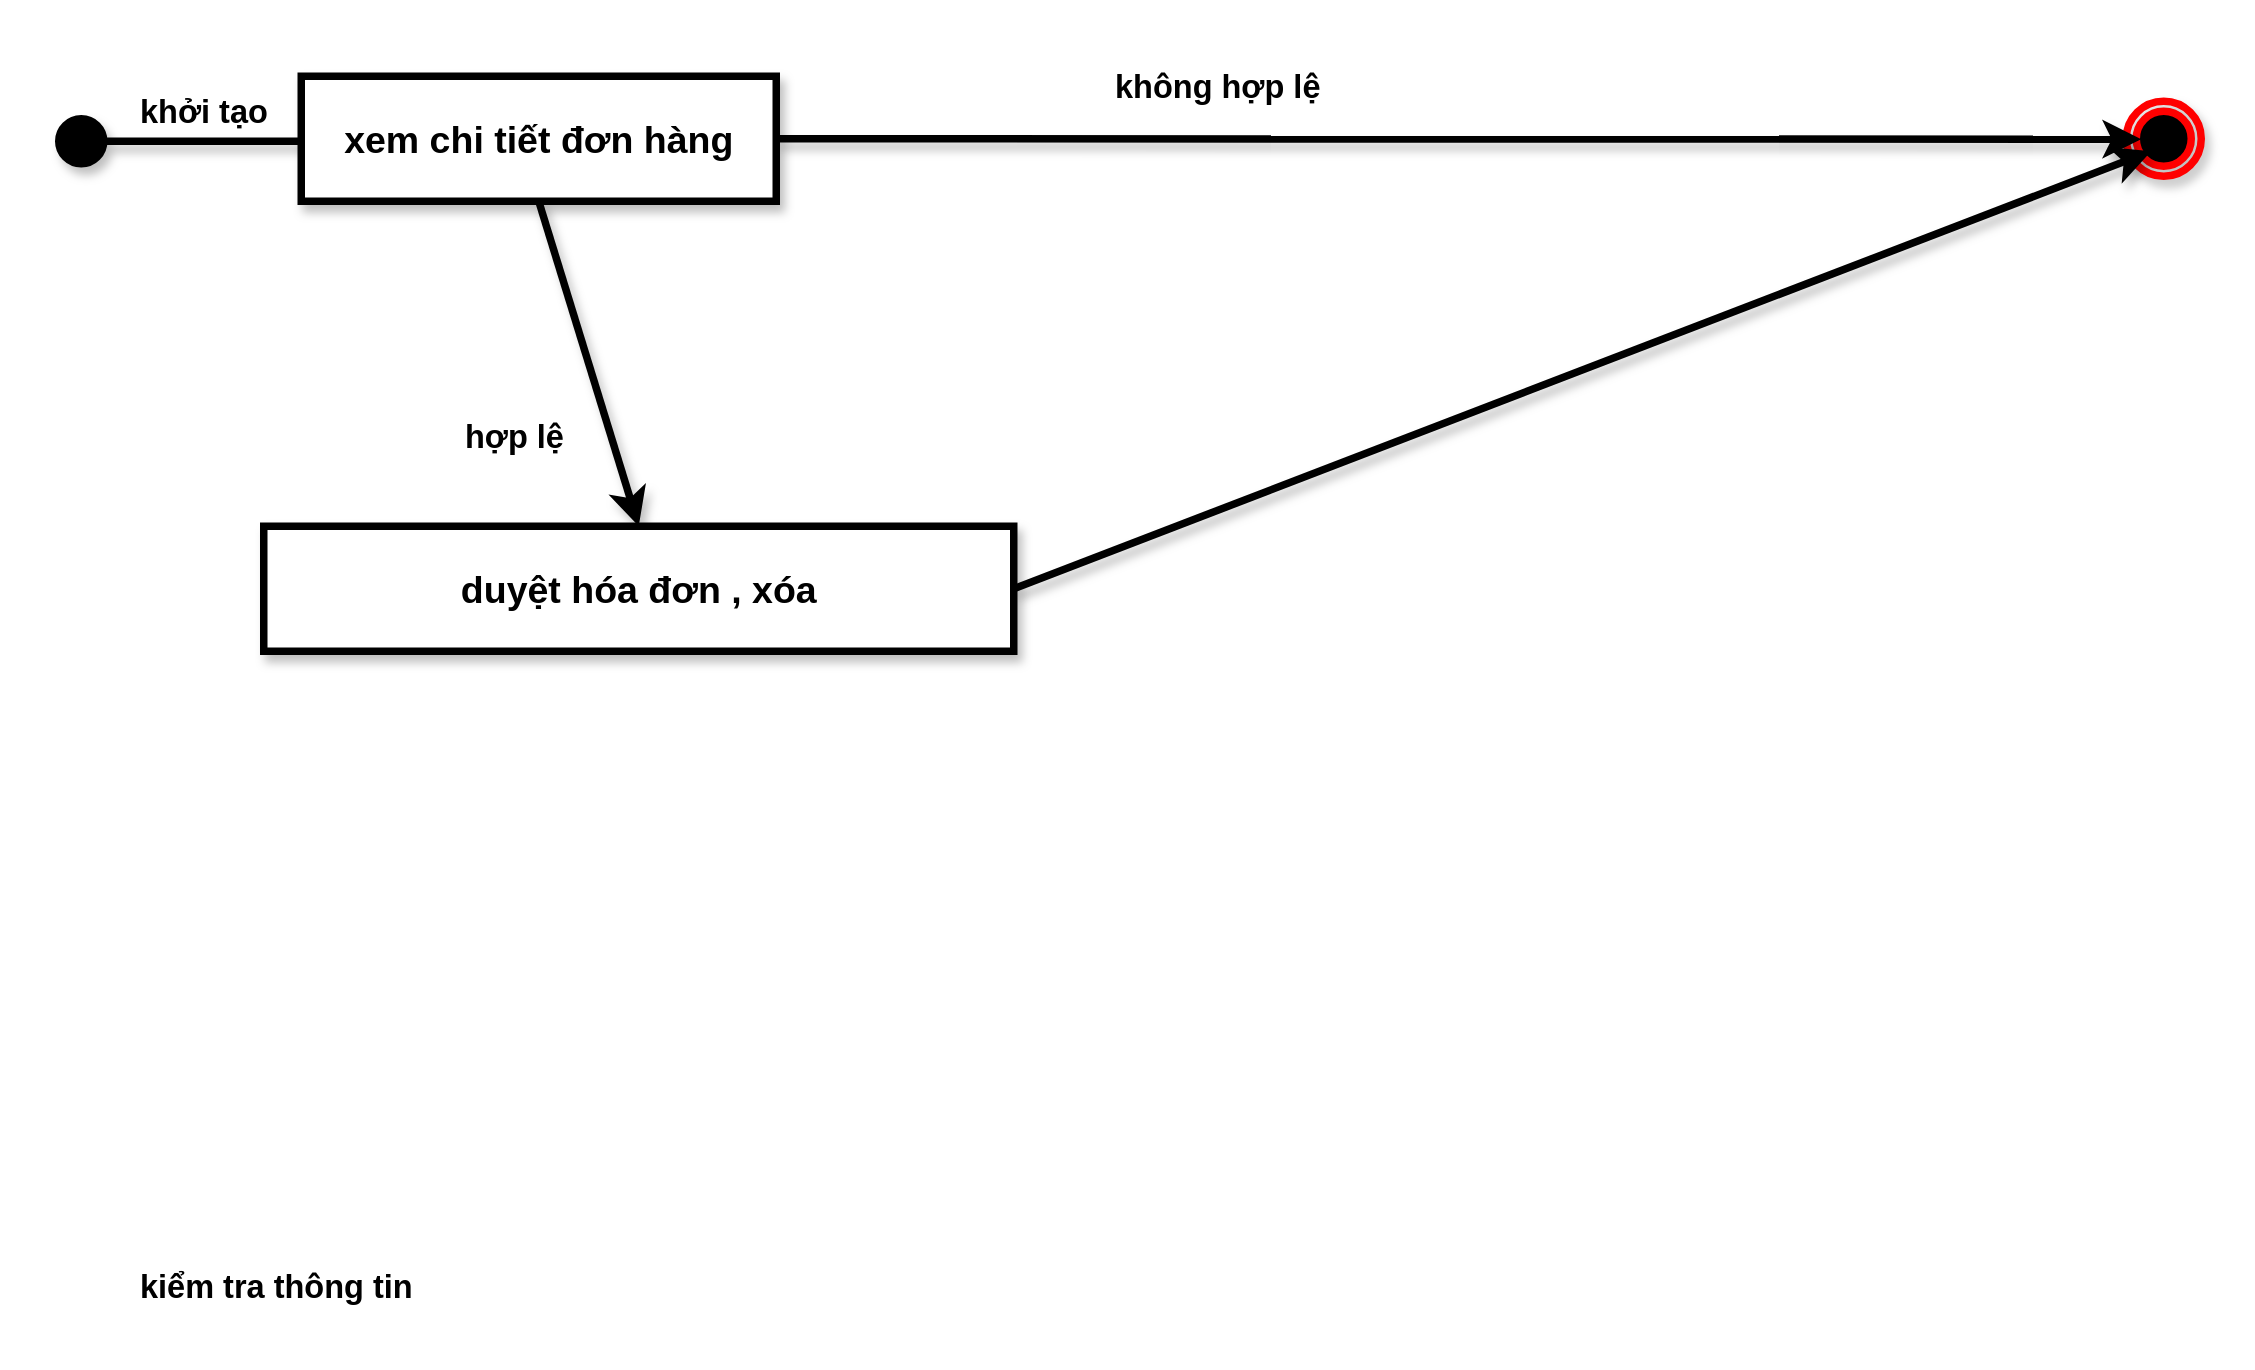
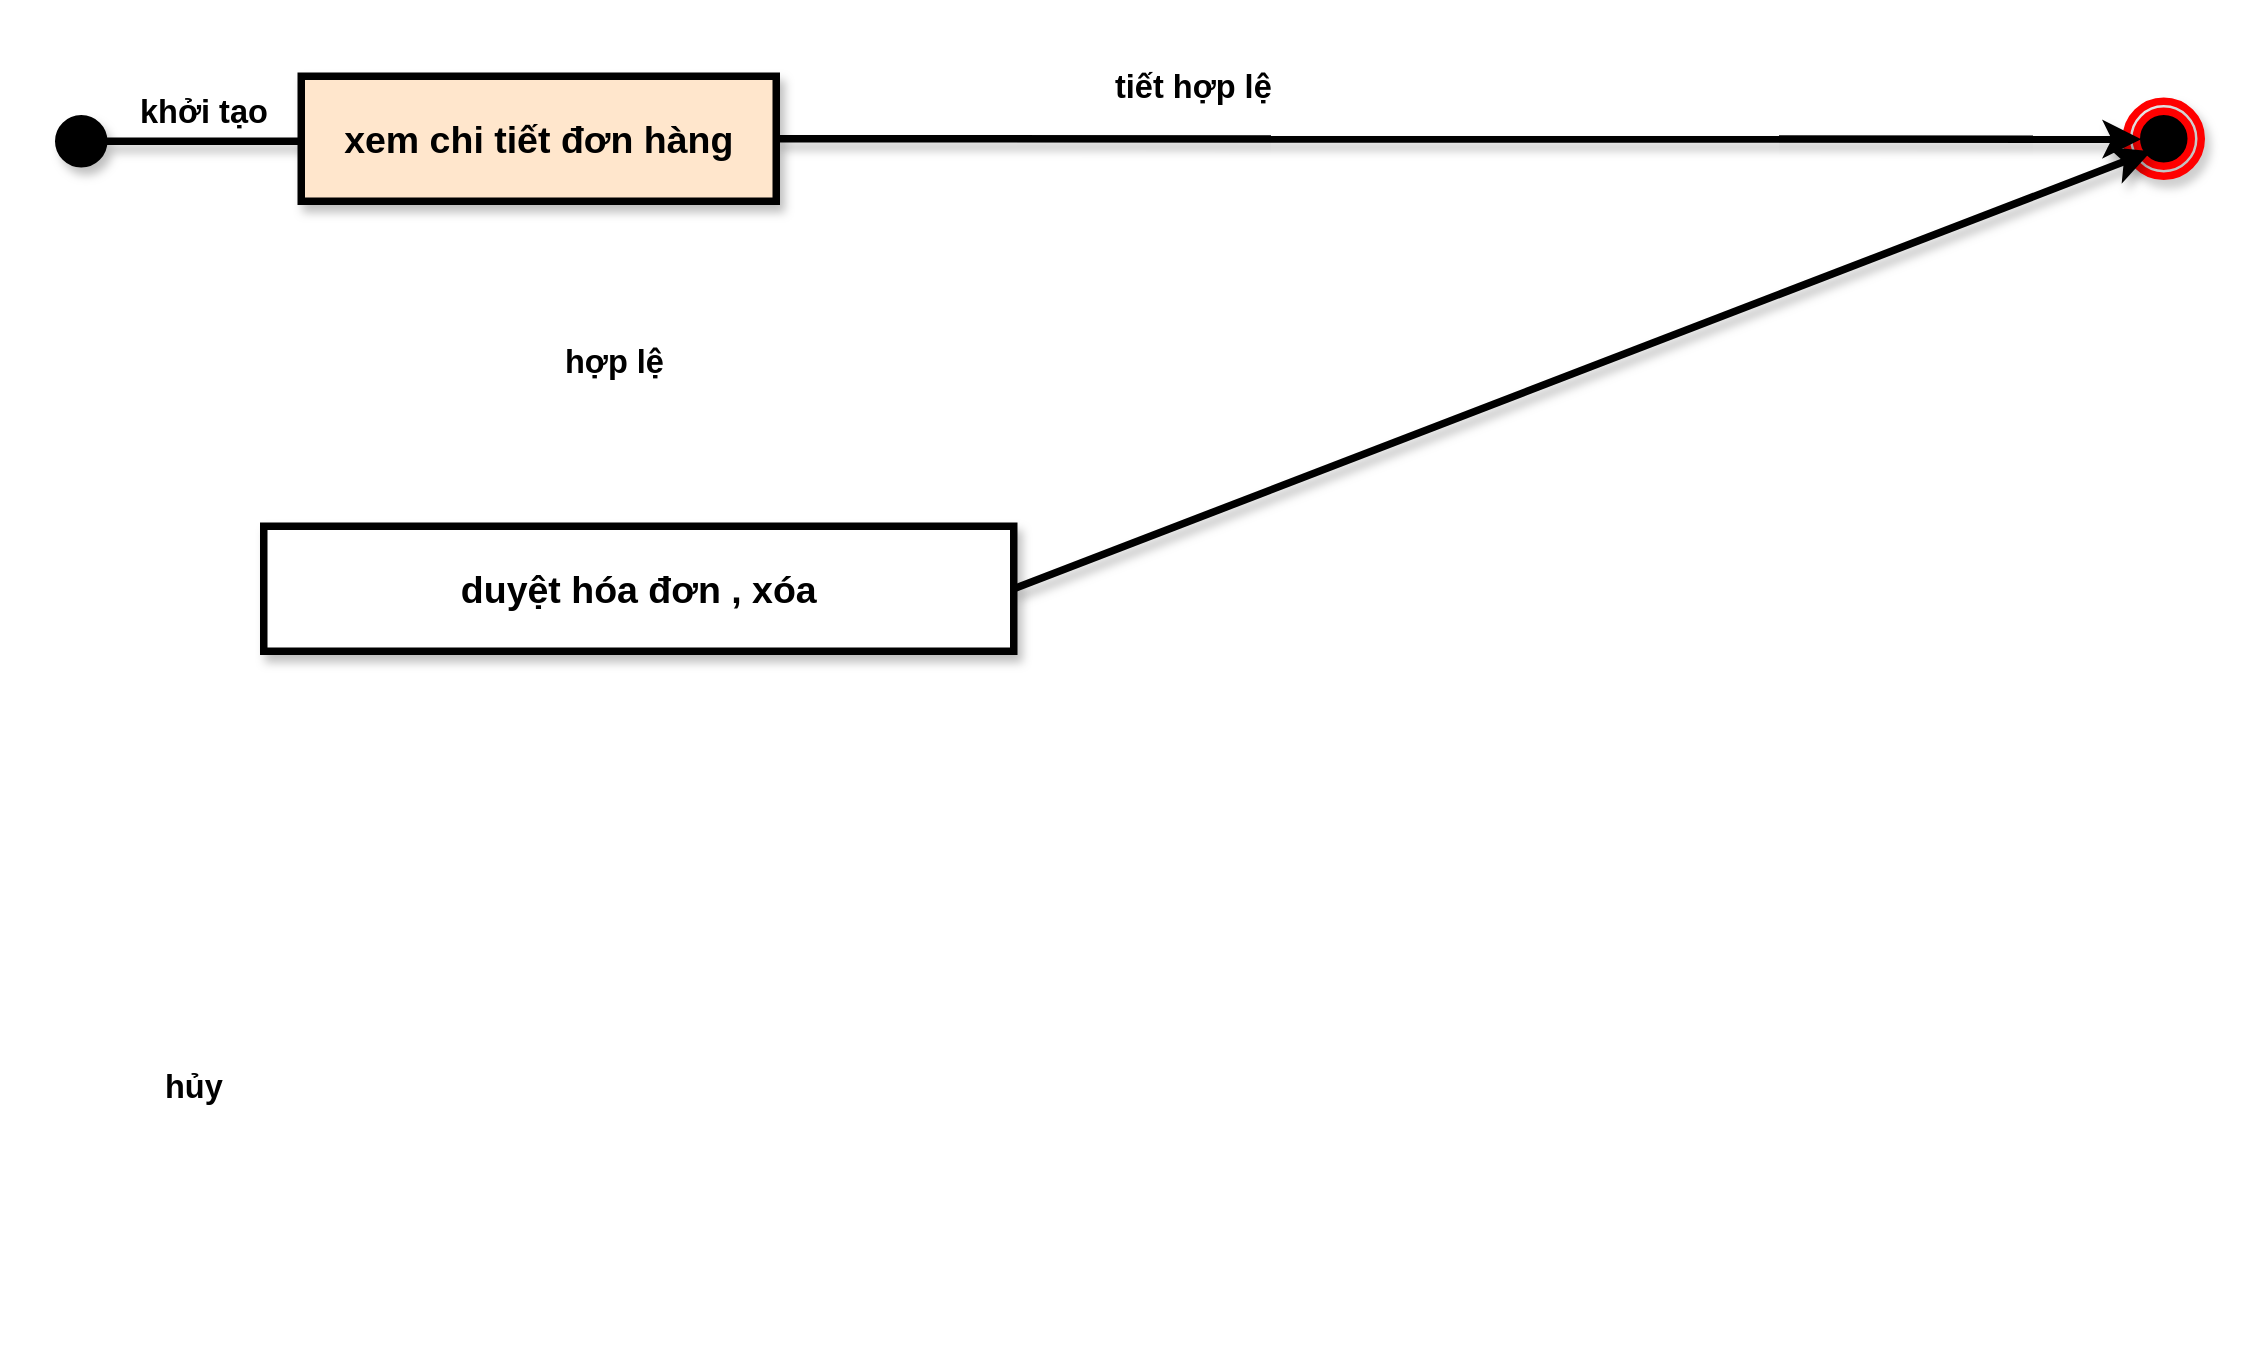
  <mxCell id="0" />
  <mxCell id="1" parent="0" />
  <mxCell id="2" value="" style="html=1;verticalAlign=bottom;startArrow=circle;startFill=1;endArrow=classic;startSize=6;endSize=8;rounded=0;strokeWidth=3;shadow=1;horizontal=1;endFill=1;" edge="1" parent="1"><mxGeometry width="80" relative="1" as="geometry"><mxPoint x="20" y="56" as="sourcePoint" /><mxPoint x="220" y="56" as="targetPoint" /></mxGeometry></mxCell>
  <mxCell id="3" value="" style="ellipse;html=1;shape=endState;fillColor=#000000;strokeColor=#ff0000;strokeWidth=3;perimeterSpacing=4;shadow=1;fontSize=14;" vertex="1" parent="1"><mxGeometry x="850" y="40" width="30" height="30" as="geometry" /></mxCell>
- <mxCell id="4" style="edgeStyle=none;rounded=0;orthogonalLoop=1;jettySize=auto;html=1;exitX=0.5;exitY=1;exitDx=0;exitDy=0;entryX=0.5;entryY=0;entryDx=0;entryDy=0;shadow=1;fontSize=14;startArrow=none;startFill=0;endArrow=classic;endFill=1;strokeWidth=3;" edge="1" parent="1" source="6" target="12"><mxGeometry relative="1" as="geometry" /></mxCell>
  <mxCell id="5" style="edgeStyle=none;rounded=0;orthogonalLoop=1;jettySize=auto;html=1;exitX=1;exitY=0.5;exitDx=0;exitDy=0;entryX=0.263;entryY=0.505;entryDx=0;entryDy=0;entryPerimeter=0;shadow=1;fontSize=14;startArrow=none;startFill=0;endArrow=classic;endFill=1;strokeWidth=3;" edge="1" parent="1" source="6" target="3"><mxGeometry relative="1" as="geometry" /></mxCell>
- <mxCell id="6" value="xem chi tiết đơn hàng" style="html=1;shadow=1;strokeWidth=3;fontStyle=1;fontSize=15;" vertex="1" parent="1"><mxGeometry x="120" y="30" width="190" height="50" as="geometry" /></mxCell>
+ <mxCell id="6" value="xem chi tiết đơn hàng" style="html=1;shadow=1;strokeWidth=3;fontStyle=1;fontSize=15;fillColor=#ffe6cc;" vertex="1" parent="1"><mxGeometry x="120" y="30" width="190" height="50" as="geometry" /></mxCell>
  <mxCell id="7" value="khởi tạo" style="text;strokeColor=none;fillColor=none;align=left;verticalAlign=top;spacingLeft=4;spacingRight=4;overflow=hidden;rotatable=0;points=[[0,0.5],[1,0.5]];portConstraint=eastwest;shadow=1;fontSize=13;fontStyle=1" vertex="1" parent="1"><mxGeometry x="50" y="30" width="130" height="26" as="geometry" /></mxCell>
- <mxCell id="8" value="không hợp lệ" style="text;strokeColor=none;fillColor=none;align=left;verticalAlign=top;spacingLeft=4;spacingRight=4;overflow=hidden;rotatable=0;points=[[0,0.5],[1,0.5]];portConstraint=eastwest;shadow=1;fontSize=13;fontStyle=1" vertex="1" parent="1"><mxGeometry x="440" y="20" width="130" height="26" as="geometry" /></mxCell>
- <mxCell id="9" value="kiểm tra thông tin" style="text;strokeColor=none;fillColor=none;align=left;verticalAlign=top;spacingLeft=4;spacingRight=4;overflow=hidden;rotatable=0;points=[[0,0.5],[1,0.5]];portConstraint=eastwest;shadow=1;fontSize=13;fontStyle=1" vertex="1" parent="1"><mxGeometry x="50" y="500" width="130" height="26" as="geometry" /></mxCell>
- <mxCell id="10" value="hợp lệ" style="text;strokeColor=none;fillColor=none;align=left;verticalAlign=top;spacingLeft=4;spacingRight=4;overflow=hidden;rotatable=0;points=[[0,0.5],[1,0.5]];portConstraint=eastwest;shadow=1;fontSize=13;fontStyle=1" vertex="1" parent="1"><mxGeometry x="180" y="160" width="130" height="26" as="geometry" /></mxCell>
+ <mxCell id="8" value="tiết hợp lệ" style="text;strokeColor=none;fillColor=none;align=left;verticalAlign=top;spacingLeft=4;spacingRight=4;overflow=hidden;rotatable=0;points=[[0,0.5],[1,0.5]];portConstraint=eastwest;shadow=1;fontSize=13;fontStyle=1" vertex="1" parent="1"><mxGeometry x="440" y="20" width="130" height="26" as="geometry" /></mxCell>
+ <mxCell id="10" value="hợp lệ" style="text;strokeColor=none;fillColor=none;align=left;verticalAlign=top;spacingLeft=4;spacingRight=4;overflow=hidden;rotatable=0;points=[[0,0.5],[1,0.5]];portConstraint=eastwest;shadow=1;fontSize=13;fontStyle=1" vertex="1" parent="1"><mxGeometry x="220" y="130" width="130" height="26" as="geometry" /></mxCell>
  <mxCell id="11" style="edgeStyle=none;rounded=0;orthogonalLoop=1;jettySize=auto;html=1;exitX=1;exitY=0.5;exitDx=0;exitDy=0;shadow=1;fontSize=14;startArrow=none;startFill=0;endArrow=classic;endFill=1;strokeWidth=3;" edge="1" parent="1" source="12"><mxGeometry relative="1" as="geometry"><mxPoint x="860" y="60" as="targetPoint" /></mxGeometry></mxCell>
  <mxCell id="12" value="duyệt hóa đơn , xóa" style="html=1;shadow=1;strokeWidth=3;fontStyle=1;fontSize=15;" vertex="1" parent="1"><mxGeometry x="105" y="210" width="300" height="50" as="geometry" /></mxCell>
+ <mxCell id="13" value="hủy" style="text;strokeColor=none;fillColor=none;align=left;verticalAlign=top;spacingLeft=4;spacingRight=4;overflow=hidden;rotatable=0;points=[[0,0.5],[1,0.5]];portConstraint=eastwest;shadow=1;fontSize=13;fontStyle=1" vertex="1" parent="1"><mxGeometry x="60" y="420" width="130" height="26" as="geometry" /></mxCell>
